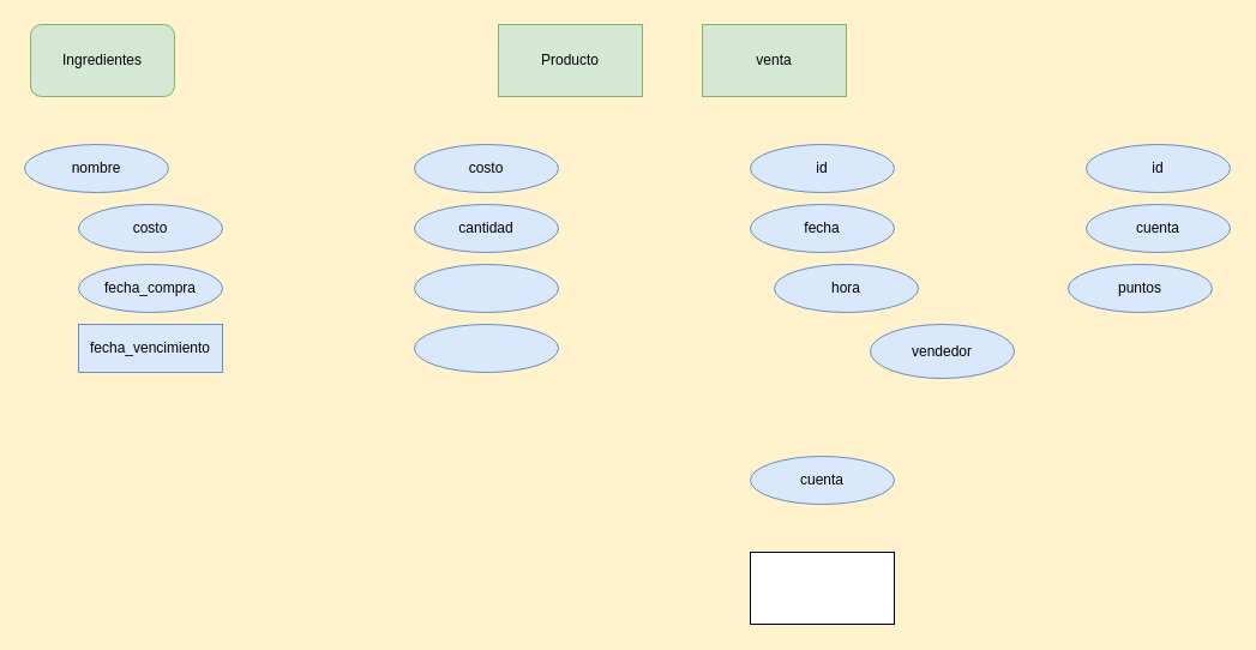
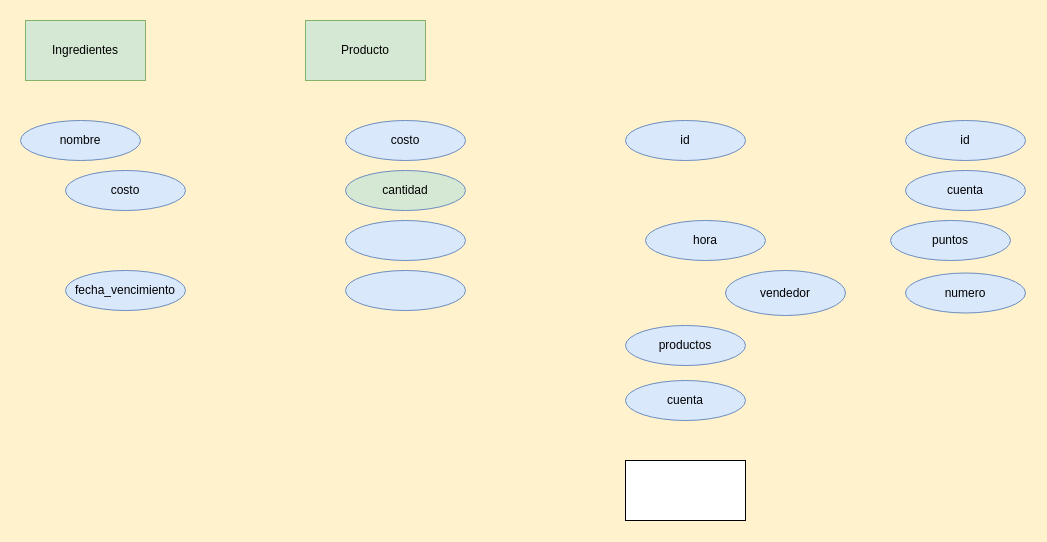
  <mxCell id="0" />
  <mxCell id="1" parent="0" />
- <mxCell id="2" value="venta" style="rounded=0;whiteSpace=wrap;html=1;fillColor=#d5e8d4;strokeColor=#82b366;" vertex="1" parent="1"><mxGeometry x="585" y="20" width="120" height="60" as="geometry" /></mxCell>
- <mxCell id="3" value="Producto" style="rounded=0;whiteSpace=wrap;html=1;fillColor=#d5e8d4;strokeColor=#82b366;" vertex="1" parent="1"><mxGeometry x="415" y="20" width="120" height="60" as="geometry" /></mxCell>
- <mxCell id="4" value="Ingredientes" style="whiteSpace=wrap;html=1;fillColor=#d5e8d4;strokeColor=#82b366;rounded=1;" vertex="1" parent="1"><mxGeometry x="25" y="20" width="120" height="60" as="geometry" /></mxCell>
+ <mxCell id="3" value="Producto" style="rounded=0;whiteSpace=wrap;html=1;fillColor=#d5e8d4;strokeColor=#82b366;" vertex="1" parent="1"><mxGeometry x="305" y="20" width="120" height="60" as="geometry" /></mxCell>
+ <mxCell id="4" value="Ingredientes" style="rounded=0;whiteSpace=wrap;html=1;fillColor=#d5e8d4;strokeColor=#82b366;" vertex="1" parent="1"><mxGeometry x="25" y="20" width="120" height="60" as="geometry" /></mxCell>
  <mxCell id="5" value="" style="rounded=0;whiteSpace=wrap;html=1;" vertex="1" parent="1"><mxGeometry x="625" y="460" width="120" height="60" as="geometry" /></mxCell>
  <mxCell id="6" value="id&lt;br&gt;" style="ellipse;whiteSpace=wrap;html=1;fillColor=#dae8fc;strokeColor=#6c8ebf;" vertex="1" parent="1"><mxGeometry x="625" y="120" width="120" height="40" as="geometry" /></mxCell>
- <mxCell id="7" value="fecha" style="ellipse;whiteSpace=wrap;html=1;fillColor=#dae8fc;strokeColor=#6c8ebf;" vertex="1" parent="1"><mxGeometry x="625" y="170" width="120" height="40" as="geometry" /></mxCell>
  <mxCell id="8" value="hora" style="ellipse;whiteSpace=wrap;html=1;fillColor=#dae8fc;strokeColor=#6c8ebf;" vertex="1" parent="1"><mxGeometry x="645" y="220" width="120" height="40" as="geometry" /></mxCell>
+ <mxCell id="9" value="productos" style="ellipse;whiteSpace=wrap;html=1;fillColor=#dae8fc;strokeColor=#6c8ebf;" vertex="1" parent="1"><mxGeometry x="625" y="325" width="120" height="40" as="geometry" /></mxCell>
  <mxCell id="10" value="cuenta" style="ellipse;whiteSpace=wrap;html=1;fillColor=#dae8fc;strokeColor=#6c8ebf;" vertex="1" parent="1"><mxGeometry x="625" y="380" width="120" height="40" as="geometry" /></mxCell>
  <mxCell id="11" value="vendedor" style="ellipse;whiteSpace=wrap;html=1;fillColor=#dae8fc;strokeColor=#6c8ebf;" vertex="1" parent="1"><mxGeometry x="725" y="270" width="120" height="45" as="geometry" /></mxCell>
  <mxCell id="12" value="costo" style="ellipse;whiteSpace=wrap;html=1;fillColor=#dae8fc;strokeColor=#6c8ebf;" vertex="1" parent="1"><mxGeometry x="345" y="120" width="120" height="40" as="geometry" /></mxCell>
  <mxCell id="13" value="id" style="ellipse;whiteSpace=wrap;html=1;fillColor=#dae8fc;strokeColor=#6c8ebf;" vertex="1" parent="1"><mxGeometry x="905" y="120" width="120" height="40" as="geometry" /></mxCell>
  <mxCell id="14" value="cuenta" style="ellipse;whiteSpace=wrap;html=1;fillColor=#dae8fc;strokeColor=#6c8ebf;" vertex="1" parent="1"><mxGeometry x="905" y="170" width="120" height="40" as="geometry" /></mxCell>
- <mxCell id="15" value="fecha_vencimiento" style="whiteSpace=wrap;html=1;fillColor=#dae8fc;strokeColor=#6c8ebf;rounded=0;" vertex="1" parent="1"><mxGeometry x="65" y="270" width="120" height="40" as="geometry" /></mxCell>
+ <mxCell id="15" value="fecha_vencimiento" style="ellipse;whiteSpace=wrap;html=1;fillColor=#dae8fc;strokeColor=#6c8ebf;" vertex="1" parent="1"><mxGeometry x="65" y="270" width="120" height="40" as="geometry" /></mxCell>
  <mxCell id="16" value="nombre" style="ellipse;whiteSpace=wrap;html=1;fillColor=#dae8fc;strokeColor=#6c8ebf;" vertex="1" parent="1"><mxGeometry x="20" y="120" width="120" height="40" as="geometry" /></mxCell>
  <mxCell id="17" value="costo" style="ellipse;whiteSpace=wrap;html=1;fillColor=#dae8fc;strokeColor=#6c8ebf;" vertex="1" parent="1"><mxGeometry x="65" y="170" width="120" height="40" as="geometry" /></mxCell>
- <mxCell id="18" value="fecha_compra" style="ellipse;whiteSpace=wrap;html=1;fillColor=#dae8fc;strokeColor=#6c8ebf;" vertex="1" parent="1"><mxGeometry x="65" y="220" width="120" height="40" as="geometry" /></mxCell>
  <mxCell id="19" value="puntos" style="ellipse;whiteSpace=wrap;html=1;fillColor=#dae8fc;strokeColor=#6c8ebf;" vertex="1" parent="1"><mxGeometry x="890" y="220" width="120" height="40" as="geometry" /></mxCell>
- <mxCell id="20" value="cantidad" style="ellipse;whiteSpace=wrap;html=1;fillColor=#dae8fc;strokeColor=#6c8ebf;" vertex="1" parent="1"><mxGeometry x="345" y="170" width="120" height="40" as="geometry" /></mxCell>
+ <mxCell id="20" value="cantidad" style="ellipse;whiteSpace=wrap;html=1;fillColor=#d5e8d4;strokeColor=#6c8ebf;" vertex="1" parent="1"><mxGeometry x="345" y="170" width="120" height="40" as="geometry" /></mxCell>
  <mxCell id="21" value="" style="ellipse;whiteSpace=wrap;html=1;fillColor=#dae8fc;strokeColor=#6c8ebf;" vertex="1" parent="1"><mxGeometry x="345" y="220" width="120" height="40" as="geometry" /></mxCell>
+ <mxCell id="22" value="numero" style="ellipse;whiteSpace=wrap;html=1;fillColor=#dae8fc;strokeColor=#6c8ebf;" vertex="1" parent="1"><mxGeometry x="905" y="272.5" width="120" height="40" as="geometry" /></mxCell>
  <mxCell id="23" value="" style="ellipse;whiteSpace=wrap;html=1;fillColor=#dae8fc;strokeColor=#6c8ebf;" vertex="1" parent="1"><mxGeometry x="345" y="270" width="120" height="40" as="geometry" /></mxCell>
